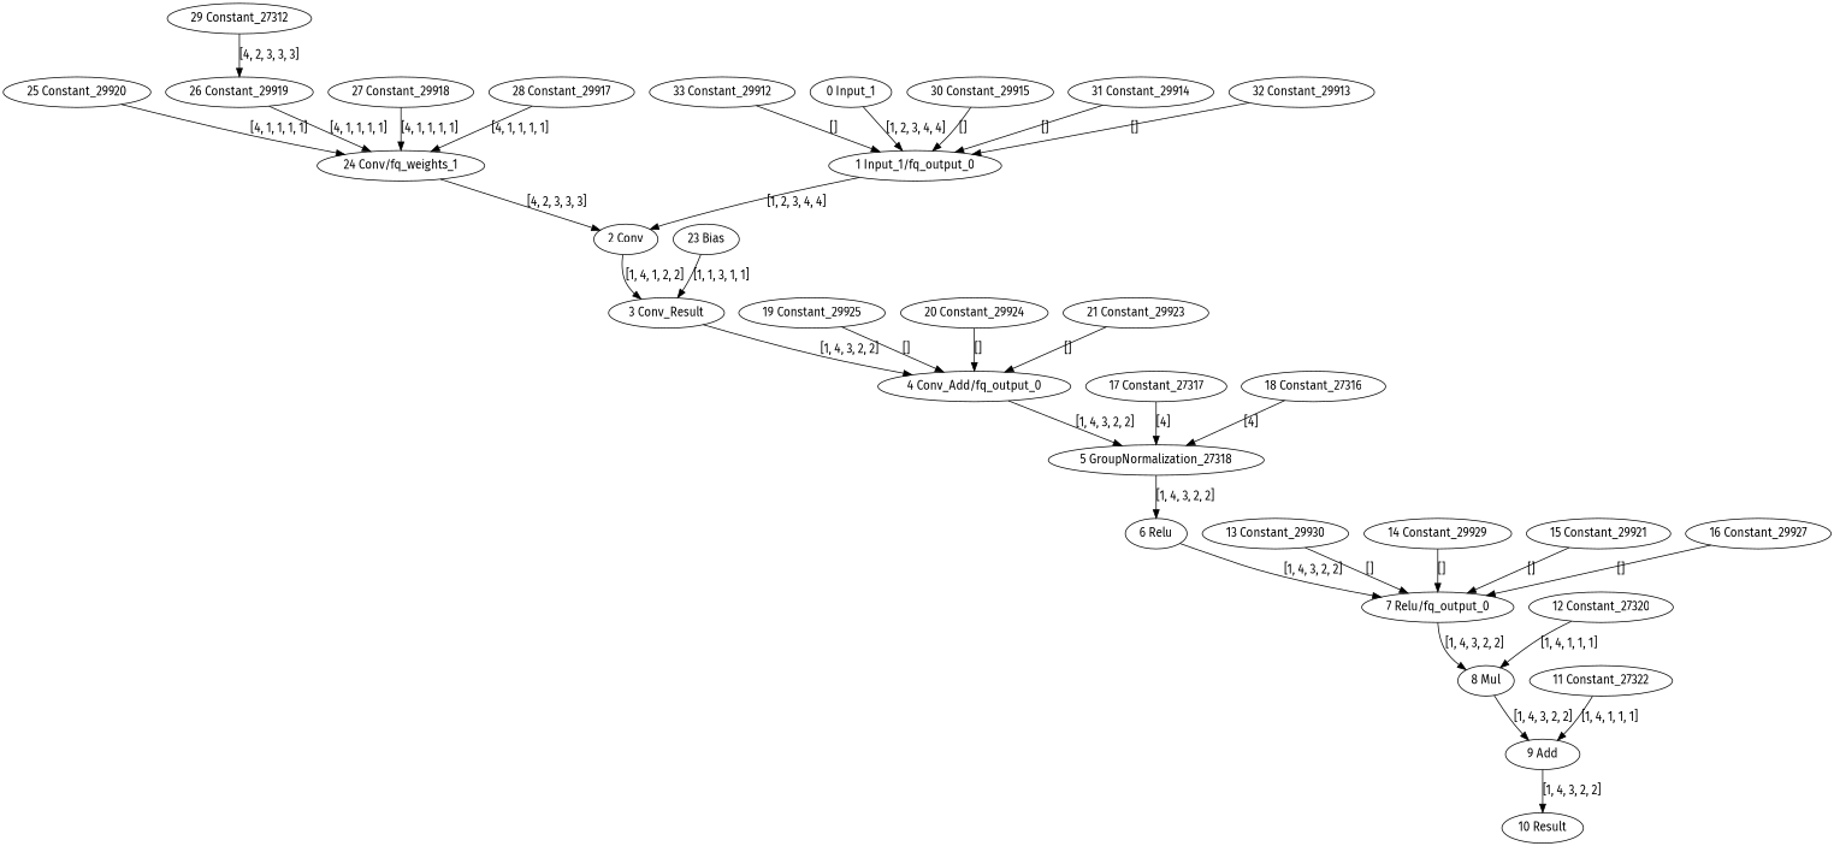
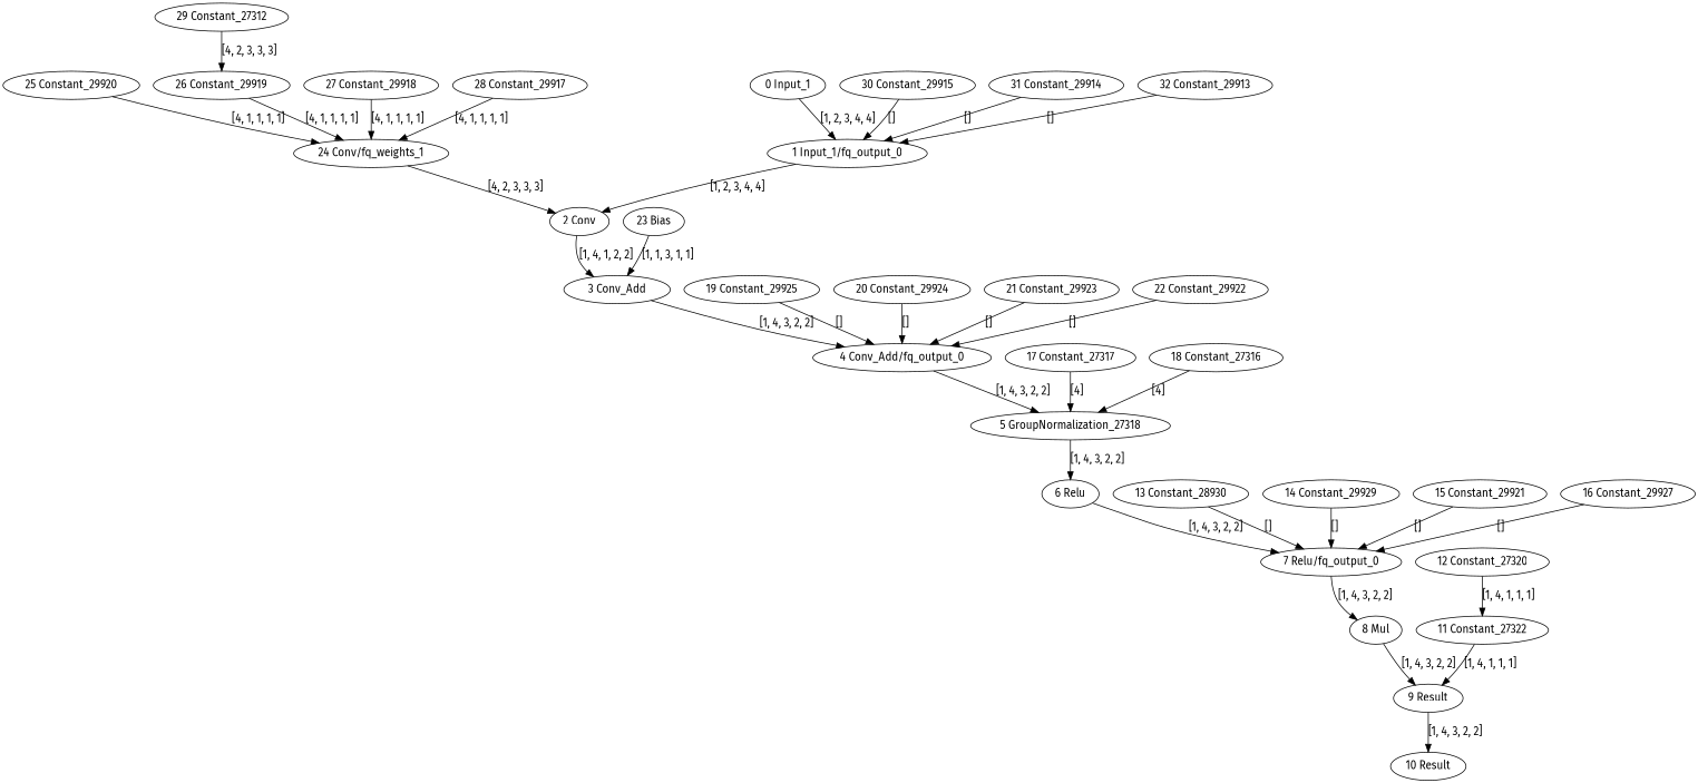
  strict digraph {
    fontname="Fira Sans"
    node [fontname="Fira Sans" type=Constant]
    edge [fontname="Fira Sans" style=solid]
    "0 Input_1" [type=Parameter]
    "1 Input_1/fq_output_0" [type=FakeQuantize]
    "2 Conv" [type=Convolution]
-   "3 Conv_Add" [type=Add label="3 Conv_Result"]
+   "3 Conv_Add" [type=Add]
    "4 Conv_Add/fq_output_0" [type=FakeQuantize]
    "5 GroupNormalization_27318" [type=GroupNormalization]
    "6 Relu" [type=Relu]
    "7 Relu/fq_output_0" [type=FakeQuantize]
    "8 Mul" [type=Multiply]
-   "9 Add" [type=Add]
+   "9 Add" [type=Add label="9 Result"]
    "10 Result" [type=Result]
    "11 Constant_27322"
    "12 Constant_27320"
-   "13 Constant_29930"
+   "13 Constant_29930" [label="13 Constant_28930"]
    "14 Constant_29929"
    n16 [label="15 Constant_29921"]
    "16 Constant_29927"
    "17 Constant_27317"
    "18 Constant_27316"
    "19 Constant_29925"
    "20 Constant_29924"
    "21 Constant_29923"
+   "22 Constant_29922"
    "23 Bias"
    "24 Conv/fq_weights_1" [type=FakeQuantize]
    "25 Constant_29920"
    "26 Constant_29919"
    "27 Constant_29918"
    "28 Constant_29917"
    "29 Constant_27312"
    "30 Constant_29915"
    "31 Constant_29914"
    "32 Constant_29913"
-   "33 Constant_29912"
    "0 Input_1" -> "1 Input_1/fq_output_0" [label="[1, 2, 3, 4, 4]"]
    "1 Input_1/fq_output_0" -> "2 Conv" [label="[1, 2, 3, 4, 4]"]
    "2 Conv" -> "3 Conv_Add" [label="[1, 4, 1, 2, 2]"]
    "3 Conv_Add" -> "4 Conv_Add/fq_output_0" [label="[1, 4, 3, 2, 2]"]
    "4 Conv_Add/fq_output_0" -> "5 GroupNormalization_27318" [label="[1, 4, 3, 2, 2]"]
    "5 GroupNormalization_27318" -> "6 Relu" [label="[1, 4, 3, 2, 2]"]
    "6 Relu" -> "7 Relu/fq_output_0" [label="[1, 4, 3, 2, 2]"]
    "7 Relu/fq_output_0" -> "8 Mul" [label="[1, 4, 3, 2, 2]"]
    "8 Mul" -> "9 Add" [label="[1, 4, 3, 2, 2]"]
    "9 Add" -> "10 Result" [label="[1, 4, 3, 2, 2]"]
    "11 Constant_27322" -> "9 Add" [label="[1, 4, 1, 1, 1]"]
-   "12 Constant_27320" -> "8 Mul" [label="[1, 4, 1, 1, 1]"]
+   "12 Constant_27320" -> "11 Constant_27322" [label="[1, 4, 1, 1, 1]"]
    "13 Constant_29930" -> "7 Relu/fq_output_0" [label="[]"]
    "14 Constant_29929" -> "7 Relu/fq_output_0" [label="[]"]
    n16 -> "7 Relu/fq_output_0" [label="[]"]
    "16 Constant_29927" -> "7 Relu/fq_output_0" [label="[]"]
    "17 Constant_27317" -> "5 GroupNormalization_27318" [label="[4]"]
    "18 Constant_27316" -> "5 GroupNormalization_27318" [label="[4]"]
    "19 Constant_29925" -> "4 Conv_Add/fq_output_0" [label="[]"]
    "20 Constant_29924" -> "4 Conv_Add/fq_output_0" [label="[]"]
    "21 Constant_29923" -> "4 Conv_Add/fq_output_0" [label="[]"]
+   "22 Constant_29922" -> "4 Conv_Add/fq_output_0" [label="[]"]
    "23 Bias" -> "3 Conv_Add" [label="[1, 1, 3, 1, 1]"]
    "24 Conv/fq_weights_1" -> "2 Conv" [label="[4, 2, 3, 3, 3]"]
    "25 Constant_29920" -> "24 Conv/fq_weights_1" [label="[4, 1, 1, 1, 1]"]
    "26 Constant_29919" -> "24 Conv/fq_weights_1" [label="[4, 1, 1, 1, 1]"]
    "27 Constant_29918" -> "24 Conv/fq_weights_1" [label="[4, 1, 1, 1, 1]"]
    "28 Constant_29917" -> "24 Conv/fq_weights_1" [label="[4, 1, 1, 1, 1]"]
    "29 Constant_27312" -> "26 Constant_29919" [label="[4, 2, 3, 3, 3]"]
    "30 Constant_29915" -> "1 Input_1/fq_output_0" [label="[]"]
    "31 Constant_29914" -> "1 Input_1/fq_output_0" [label="[]"]
    "32 Constant_29913" -> "1 Input_1/fq_output_0" [label="[]"]
-   "33 Constant_29912" -> "1 Input_1/fq_output_0" [label="[]"]
  }
